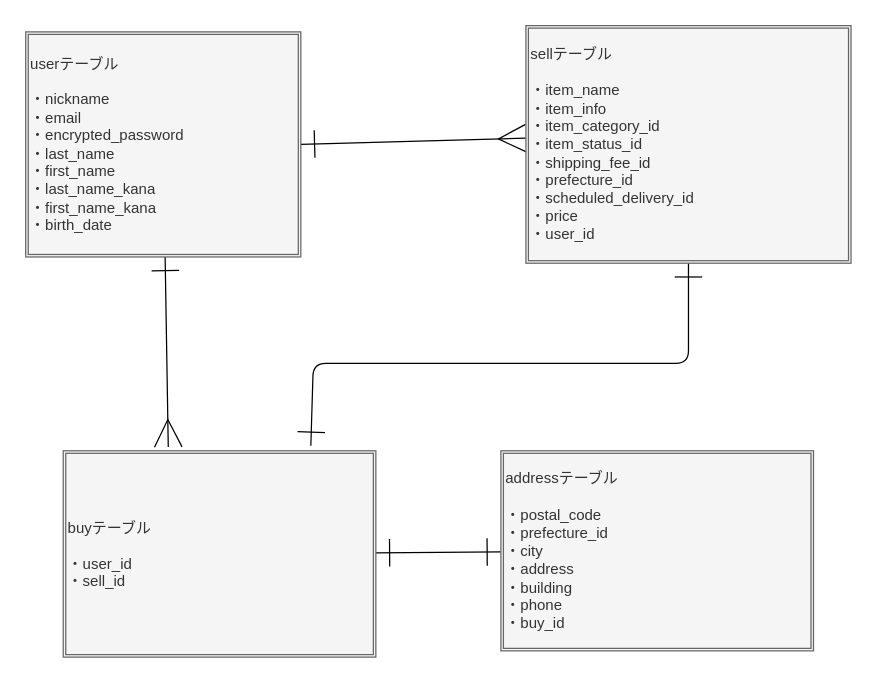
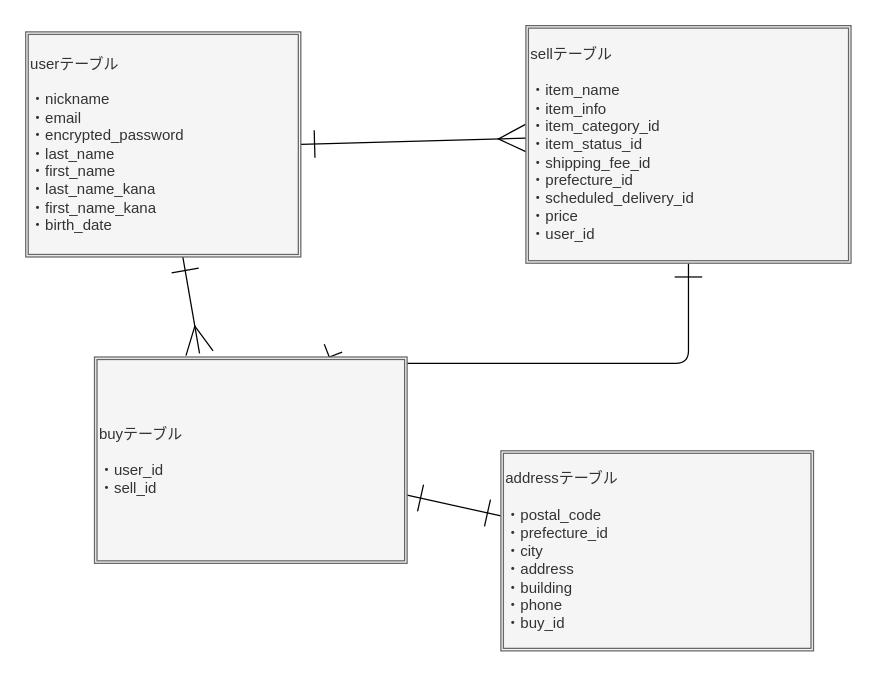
  <mxCell id="0" />
  <mxCell id="1" parent="0" />
  <mxCell id="2" style="edgeStyle=none;html=1;exitX=1;exitY=0.5;exitDx=0;exitDy=0;fontColor=#000000;endArrow=ERmany;endFill=0;startArrow=ERone;startFill=0;endSize=20;startSize=20;" parent="1" source="4" edge="1"><mxGeometry relative="1" as="geometry"><mxPoint x="420" y="110" as="targetPoint" /></mxGeometry></mxCell>
  <mxCell id="3" style="edgeStyle=none;html=1;entryX=0.336;entryY=-0.018;entryDx=0;entryDy=0;entryPerimeter=0;fontColor=#000000;startArrow=ERone;startFill=0;endArrow=ERmany;endFill=0;startSize=20;endSize=20;" parent="1" source="4" target="8" edge="1"><mxGeometry relative="1" as="geometry" /></mxCell>
  <mxCell id="4" value="userテーブル&lt;br&gt;&lt;br&gt;・nickname&lt;br&gt;・email&lt;br&gt;・encrypted_password&lt;br&gt;・last_name&lt;br&gt;・first_name&lt;br&gt;・last_name_kana&lt;br&gt;・first_name_kana&lt;br&gt;・birth_date" style="shape=ext;double=1;rounded=0;whiteSpace=wrap;html=1;fontColor=#333333;fillColor=#f5f5f5;strokeColor=#666666;align=left;" parent="1" vertex="1"><mxGeometry x="20" y="25" width="220" height="180" as="geometry" /></mxCell>
  <mxCell id="5" style="edgeStyle=none;html=1;fontColor=#000000;startArrow=ERone;startFill=0;endArrow=ERone;endFill=0;startSize=20;endSize=20;entryX=0.792;entryY=-0.024;entryDx=0;entryDy=0;entryPerimeter=0;" parent="1" source="6" target="8" edge="1"><mxGeometry relative="1" as="geometry"><mxPoint x="250" y="350" as="targetPoint" /><Array as="points"><mxPoint x="550" y="290" /><mxPoint x="250" y="290" /></Array></mxGeometry></mxCell>
  <mxCell id="6" value="sellテーブル&lt;br&gt;&lt;br&gt;・item_name&lt;br&gt;・item_info&lt;br&gt;・item_category_id&lt;br&gt;・item_status_id&lt;br&gt;・&lt;span&gt;shipping_fee_id&lt;br&gt;・&lt;/span&gt;&lt;span&gt;prefecture_id&lt;br&gt;&lt;/span&gt;&lt;span&gt;・scheduled_delivery_id&lt;br&gt;・price&lt;br&gt;・user_id&lt;br&gt;&lt;/span&gt;" style="shape=ext;double=1;rounded=0;whiteSpace=wrap;html=1;fontColor=#333333;fillColor=#f5f5f5;strokeColor=#666666;align=left;" parent="1" vertex="1"><mxGeometry x="420" y="20" width="260" height="190" as="geometry" /></mxCell>
  <mxCell id="7" style="edgeStyle=none;html=1;fontColor=#000000;startArrow=ERone;startFill=0;endArrow=ERone;endFill=0;startSize=20;endSize=20;" parent="1" source="8" target="9" edge="1"><mxGeometry relative="1" as="geometry" /></mxCell>
- <mxCell id="8" value="buyテーブル&lt;br&gt;&lt;br&gt;・user_id&lt;br&gt;&lt;span&gt;・sell_id&lt;br&gt;&lt;/span&gt;" style="shape=ext;double=1;rounded=0;whiteSpace=wrap;html=1;fontColor=#333333;fillColor=#f5f5f5;strokeColor=#666666;align=left;" parent="1" vertex="1"><mxGeometry x="50" y="360" width="250" height="165" as="geometry" /></mxCell>
+ <mxCell id="8" value="buyテーブル&lt;br&gt;&lt;br&gt;・user_id&lt;br&gt;&lt;span&gt;・sell_id&lt;br&gt;&lt;/span&gt;" style="shape=ext;double=1;rounded=0;whiteSpace=wrap;html=1;fontColor=#333333;fillColor=#f5f5f5;strokeColor=#666666;align=left;" parent="1" vertex="1"><mxGeometry x="75" y="285" width="250" height="165" as="geometry" /></mxCell>
  <mxCell id="9" value="addressテーブル&lt;br&gt;&lt;div style=&quot;color: rgb(212 , 212 , 212) ; background-color: rgb(30 , 30 , 30) ; font-family: &amp;#34;menlo&amp;#34; , &amp;#34;monaco&amp;#34; , &amp;#34;courier new&amp;#34; , monospace ; line-height: 18px&quot;&gt;&lt;/div&gt;&lt;font color=&quot;#ce9178&quot; face=&quot;menlo, monaco, courier new, monospace&quot;&gt;&lt;span style=&quot;background-color: rgb(30 , 30 , 30)&quot;&gt;&lt;br&gt;&lt;/span&gt;&lt;/font&gt;・postal_code&lt;br&gt;・prefecture_id&lt;br&gt;・city&lt;br&gt;・address&lt;br&gt;・building&lt;br&gt;&lt;span&gt;・phone&lt;br&gt;&lt;/span&gt;&lt;span&gt;・buy_id&lt;br&gt;&lt;/span&gt;" style="shape=ext;double=1;rounded=0;whiteSpace=wrap;html=1;fontColor=#333333;fillColor=#f5f5f5;strokeColor=#666666;align=left;" parent="1" vertex="1"><mxGeometry x="400" y="360" width="250" height="160" as="geometry" /></mxCell>
